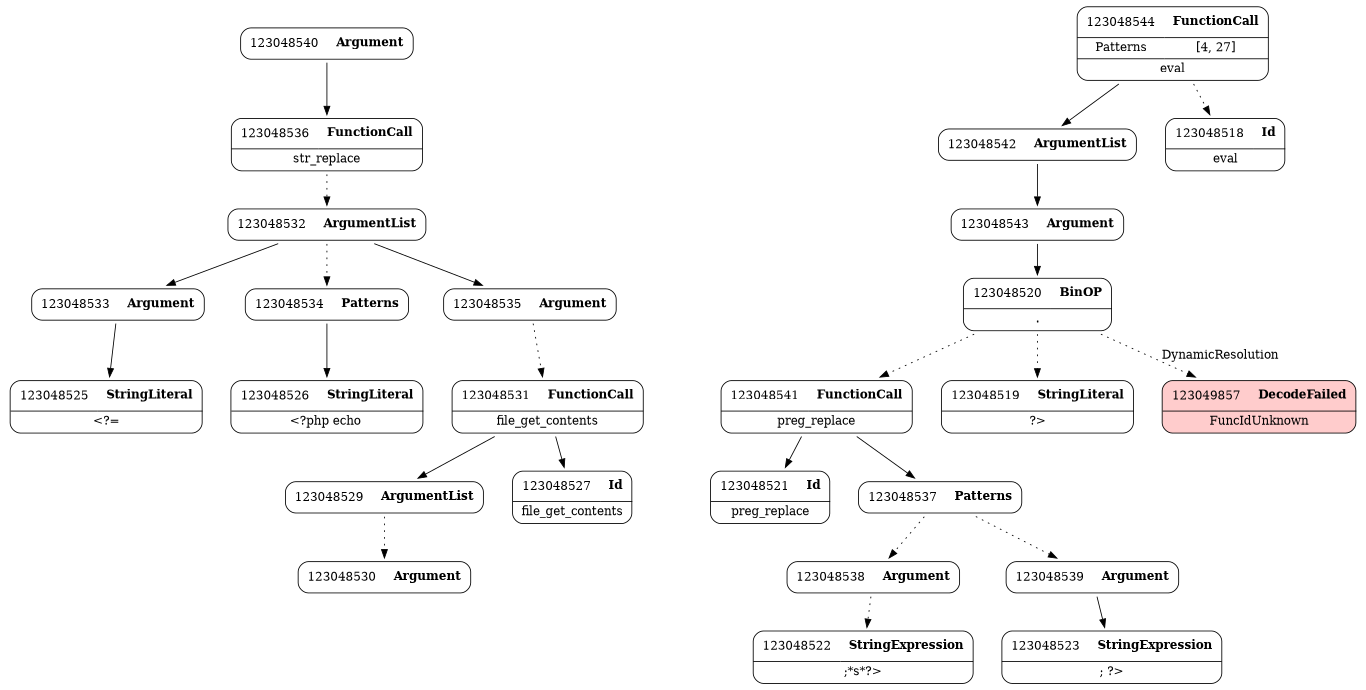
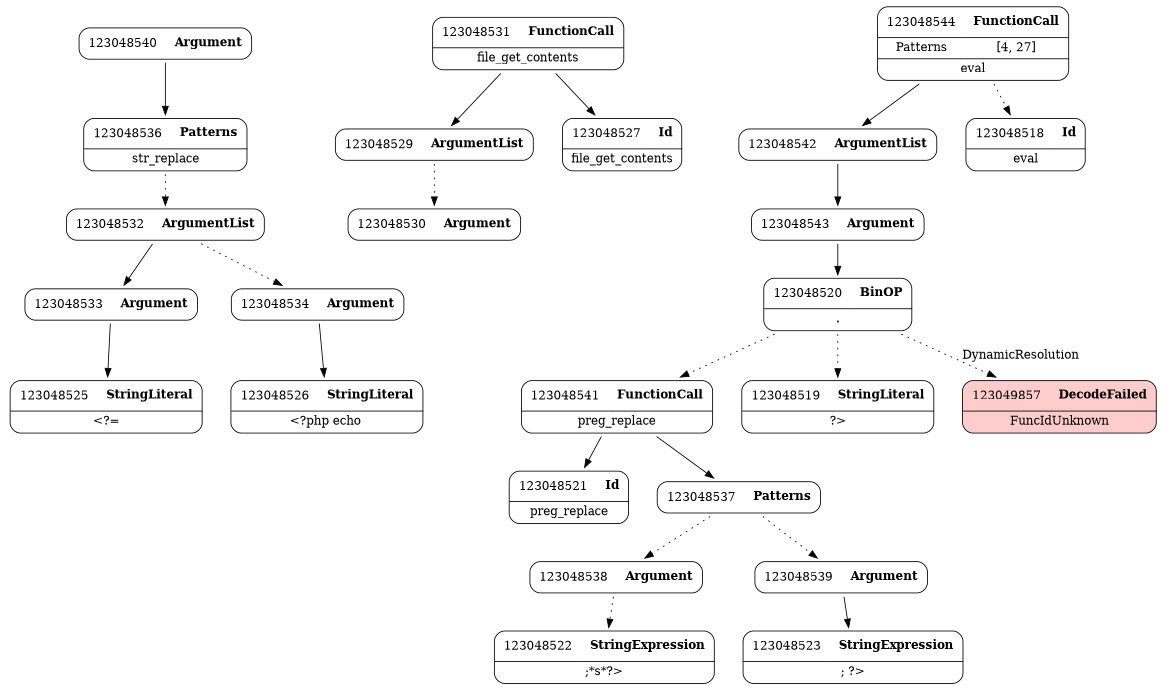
  digraph {
    node [shape=none]
    edge [style=solid weight=2]
    n1 [label=<<TABLE border='1' cellspacing='0' cellpadding='10' style='rounded' ><TR><TD border='0'>123048533</TD><TD border='0'><B>Argument</B></TD></TR></TABLE>>]
    n2 [label=<<TABLE border='1' cellspacing='0' cellpadding='10' style='rounded' ><TR><TD border='0'>123048525</TD><TD border='0'><B>StringLiteral</B></TD></TR><HR/><TR><TD border='0' cellpadding='5' colspan='2'>&lt;?=</TD></TR></TABLE>>]
    n3 [label=<<TABLE border='1' cellspacing='0' cellpadding='10' style='rounded' ><TR><TD border='0'>123048532</TD><TD border='0'><B>ArgumentList</B></TD></TR></TABLE>>]
-   n4 [label=<<TABLE border='1' cellspacing='0' cellpadding='10' style='rounded' ><TR><TD border='0'>123048534</TD><TD border='0'><B>Patterns</B></TD></TR></TABLE>>]
-   n5 [label=<<TABLE border='1' cellspacing='0' cellpadding='10' style='rounded' ><TR><TD border='0'>123048535</TD><TD border='0'><B>Argument</B></TD></TR></TABLE>>]
+   n4 [label=<<TABLE border='1' cellspacing='0' cellpadding='10' style='rounded' ><TR><TD border='0'>123048534</TD><TD border='0'><B>Argument</B></TD></TR></TABLE>>]
    n6 [label=<<TABLE border='1' cellspacing='0' cellpadding='10' style='rounded' ><TR><TD border='0'>123048526</TD><TD border='0'><B>StringLiteral</B></TD></TR><HR/><TR><TD border='0' cellpadding='5' colspan='2'>&lt;?php echo </TD></TR></TABLE>>]
    n7 [label=<<TABLE border='1' cellspacing='0' cellpadding='10' style='rounded' ><TR><TD border='0'>123048531</TD><TD border='0'><B>FunctionCall</B></TD></TR><HR/><TR><TD border='0' cellpadding='5' colspan='2'>file_get_contents</TD></TR></TABLE>>]
    n8 [label=<<TABLE border='1' cellspacing='0' cellpadding='10' style='rounded' ><TR><TD border='0'>123048529</TD><TD border='0'><B>ArgumentList</B></TD></TR></TABLE>>]
    n9 [label=<<TABLE border='1' cellspacing='0' cellpadding='10' style='rounded' ><TR><TD border='0'>123048527</TD><TD border='0'><B>Id</B></TD></TR><HR/><TR><TD border='0' cellpadding='5' colspan='2'>file_get_contents</TD></TR></TABLE>>]
    n10 [label=<<TABLE border='1' cellspacing='0' cellpadding='10' style='rounded' ><TR><TD border='0'>123048530</TD><TD border='0'><B>Argument</B></TD></TR></TABLE>>]
    n11 [label=<<TABLE border='1' cellspacing='0' cellpadding='10' style='rounded' ><TR><TD border='0'>123048541</TD><TD border='0'><B>FunctionCall</B></TD></TR><HR/><TR><TD border='0' cellpadding='5' colspan='2'>preg_replace</TD></TR></TABLE>>]
    n12 [label=<<TABLE border='1' cellspacing='0' cellpadding='10' style='rounded' ><TR><TD border='0'>123048521</TD><TD border='0'><B>Id</B></TD></TR><HR/><TR><TD border='0' cellpadding='5' colspan='2'>preg_replace</TD></TR></TABLE>>]
    n13 [label=<<TABLE border='1' cellspacing='0' cellpadding='10' style='rounded' ><TR><TD border='0'>123048537</TD><TD border='0'><B>Patterns</B></TD></TR></TABLE>>]
    n14 [label=<<TABLE border='1' cellspacing='0' cellpadding='10' style='rounded' ><TR><TD border='0'>123048538</TD><TD border='0'><B>Argument</B></TD></TR></TABLE>>]
    n15 [label=<<TABLE border='1' cellspacing='0' cellpadding='10' style='rounded' ><TR><TD border='0'>123048539</TD><TD border='0'><B>Argument</B></TD></TR></TABLE>>]
    n16 [label=<<TABLE border='1' cellspacing='0' cellpadding='10' style='rounded' ><TR><TD border='0'>123048540</TD><TD border='0'><B>Argument</B></TD></TR></TABLE>>]
-   n17 [label=<<TABLE border='1' cellspacing='0' cellpadding='10' style='rounded' ><TR><TD border='0'>123048536</TD><TD border='0'><B>FunctionCall</B></TD></TR><HR/><TR><TD border='0' cellpadding='5' colspan='2'>str_replace</TD></TR></TABLE>>]
+   n17 [label=<<TABLE border='1' cellspacing='0' cellpadding='10' style='rounded' ><TR><TD border='0'>123048536</TD><TD border='0'><B>Patterns</B></TD></TR><HR/><TR><TD border='0' cellpadding='5' colspan='2'>str_replace</TD></TR></TABLE>>]
    n18 [label=<<TABLE border='1' cellspacing='0' cellpadding='10' style='rounded' ><TR><TD border='0'>123048522</TD><TD border='0'><B>StringExpression</B></TD></TR><HR/><TR><TD border='0' cellpadding='5' colspan='2'>;*s*?&gt;</TD></TR></TABLE>>]
    n19 [label=<<TABLE border='1' cellspacing='0' cellpadding='10' style='rounded' ><TR><TD border='0'>123048523</TD><TD border='0'><B>StringExpression</B></TD></TR><HR/><TR><TD border='0' cellpadding='5' colspan='2'>; ?&gt;</TD></TR></TABLE>>]
    n20 [label=<<TABLE border='1' cellspacing='0' cellpadding='10' style='rounded' ><TR><TD border='0'>123048543</TD><TD border='0'><B>Argument</B></TD></TR></TABLE>>]
    n21 [label=<<TABLE border='1' cellspacing='0' cellpadding='10' style='rounded' ><TR><TD border='0'>123048520</TD><TD border='0'><B>BinOP</B></TD></TR><HR/><TR><TD border='0' cellpadding='5' colspan='2'>.</TD></TR></TABLE>>]
    n22 [label=<<TABLE border='1' cellspacing='0' cellpadding='10' style='rounded' ><TR><TD border='0'>123048519</TD><TD border='0'><B>StringLiteral</B></TD></TR><HR/><TR><TD border='0' cellpadding='5' colspan='2'>?&gt;</TD></TR></TABLE>>]
    n23 [label=<<TABLE border='1' cellspacing='0' cellpadding='10' style='rounded' bgcolor='#FFCCCC' ><TR><TD border='0'>123049857</TD><TD border='0'><B>DecodeFailed</B></TD></TR><HR/><TR><TD border='0' cellpadding='5' colspan='2'>FuncIdUnknown</TD></TR></TABLE>>]
    n24 [label=<<TABLE border='1' cellspacing='0' cellpadding='10' style='rounded' ><TR><TD border='0'>123048542</TD><TD border='0'><B>ArgumentList</B></TD></TR></TABLE>>]
    n25 [label=<<TABLE border='1' cellspacing='0' cellpadding='10' style='rounded' ><TR><TD border='0'>123048518</TD><TD border='0'><B>Id</B></TD></TR><HR/><TR><TD border='0' cellpadding='5' colspan='2'>eval</TD></TR></TABLE>>]
    n26 [label=<<TABLE border='1' cellspacing='0' cellpadding='10' style='rounded' ><TR><TD border='0'>123048544</TD><TD border='0'><B>FunctionCall</B></TD></TR><HR/><TR><TD border='0' cellpadding='5'>Patterns</TD><TD border='0' cellpadding='5'>[4, 27]</TD></TR><HR/><TR><TD border='0' cellpadding='5' colspan='2'>eval</TD></TR></TABLE>>]
    n1 -> n2
    n3 -> n1
    n3 -> n4 [style=dotted]
-   n3 -> n5
    n4 -> n6
-   n5 -> n7 [style=dotted]
    n7 -> n8
    n7 -> n9
    n8 -> n10 [style=dotted]
    n11 -> n12
    n11 -> n13
    n13 -> n14 [style=dotted]
    n13 -> n15 [style=dotted]
    n14 -> n18 [style=dotted]
    n15 -> n19
    n16 -> n17
    n17 -> n3 [style=dotted]
    n20 -> n21
    n21 -> n11 [style=dotted]
    n21 -> n22 [style=dotted]
    n21 -> n23 [label=DynamicResolution style=dotted weight=""]
    n24 -> n20
    n26 -> n24
    n26 -> n25 [style=dotted]
  }
